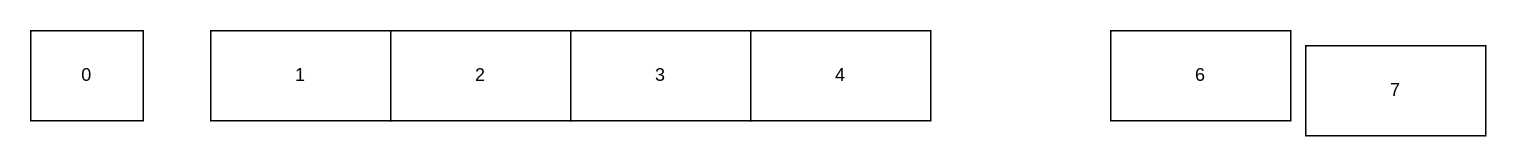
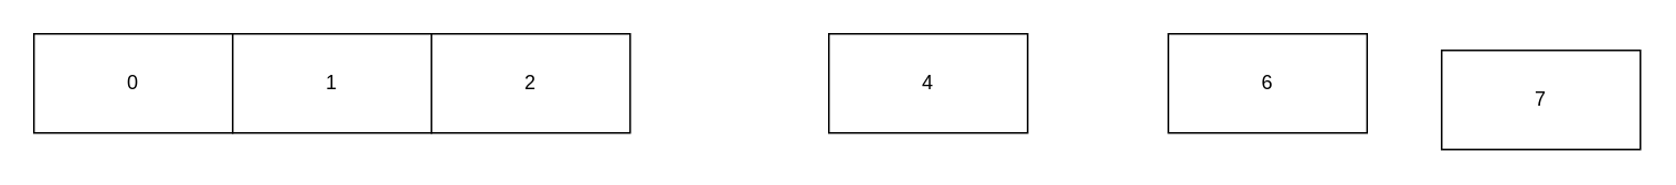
  <mxCell id="0" />
  <mxCell id="1" parent="0" />
- <mxCell id="2" value="0" style="rounded=0;whiteSpace=wrap;html=1;" vertex="1" parent="1"><mxGeometry x="20" y="20" width="75" height="60" as="geometry" /></mxCell>
+ <mxCell id="2" value="0" style="rounded=0;whiteSpace=wrap;html=1;" vertex="1" parent="1"><mxGeometry x="20" y="20" width="120" height="60" as="geometry" /></mxCell>
  <mxCell id="3" value="1" style="rounded=0;whiteSpace=wrap;html=1;" vertex="1" parent="1"><mxGeometry x="140" y="20" width="120" height="60" as="geometry" /></mxCell>
  <mxCell id="4" value="2" style="rounded=0;whiteSpace=wrap;html=1;" vertex="1" parent="1"><mxGeometry x="260" y="20" width="120" height="60" as="geometry" /></mxCell>
- <mxCell id="5" value="3" style="rounded=0;whiteSpace=wrap;html=1;" vertex="1" parent="1"><mxGeometry x="380" y="20" width="120" height="60" as="geometry" /></mxCell>
  <mxCell id="6" value="4" style="rounded=0;whiteSpace=wrap;html=1;" vertex="1" parent="1"><mxGeometry x="500" y="20" width="120" height="60" as="geometry" /></mxCell>
- <mxCell id="7" value="6" style="rounded=0;whiteSpace=wrap;html=1;" vertex="1" parent="1"><mxGeometry x="740" y="20" width="120" height="60" as="geometry" /></mxCell>
+ <mxCell id="7" value="6" style="rounded=0;whiteSpace=wrap;html=1;" vertex="1" parent="1"><mxGeometry x="705" y="20" width="120" height="60" as="geometry" /></mxCell>
  <mxCell id="8" value="7" style="rounded=0;whiteSpace=wrap;html=1;" vertex="1" parent="1"><mxGeometry x="870" y="30" width="120" height="60" as="geometry" /></mxCell>
